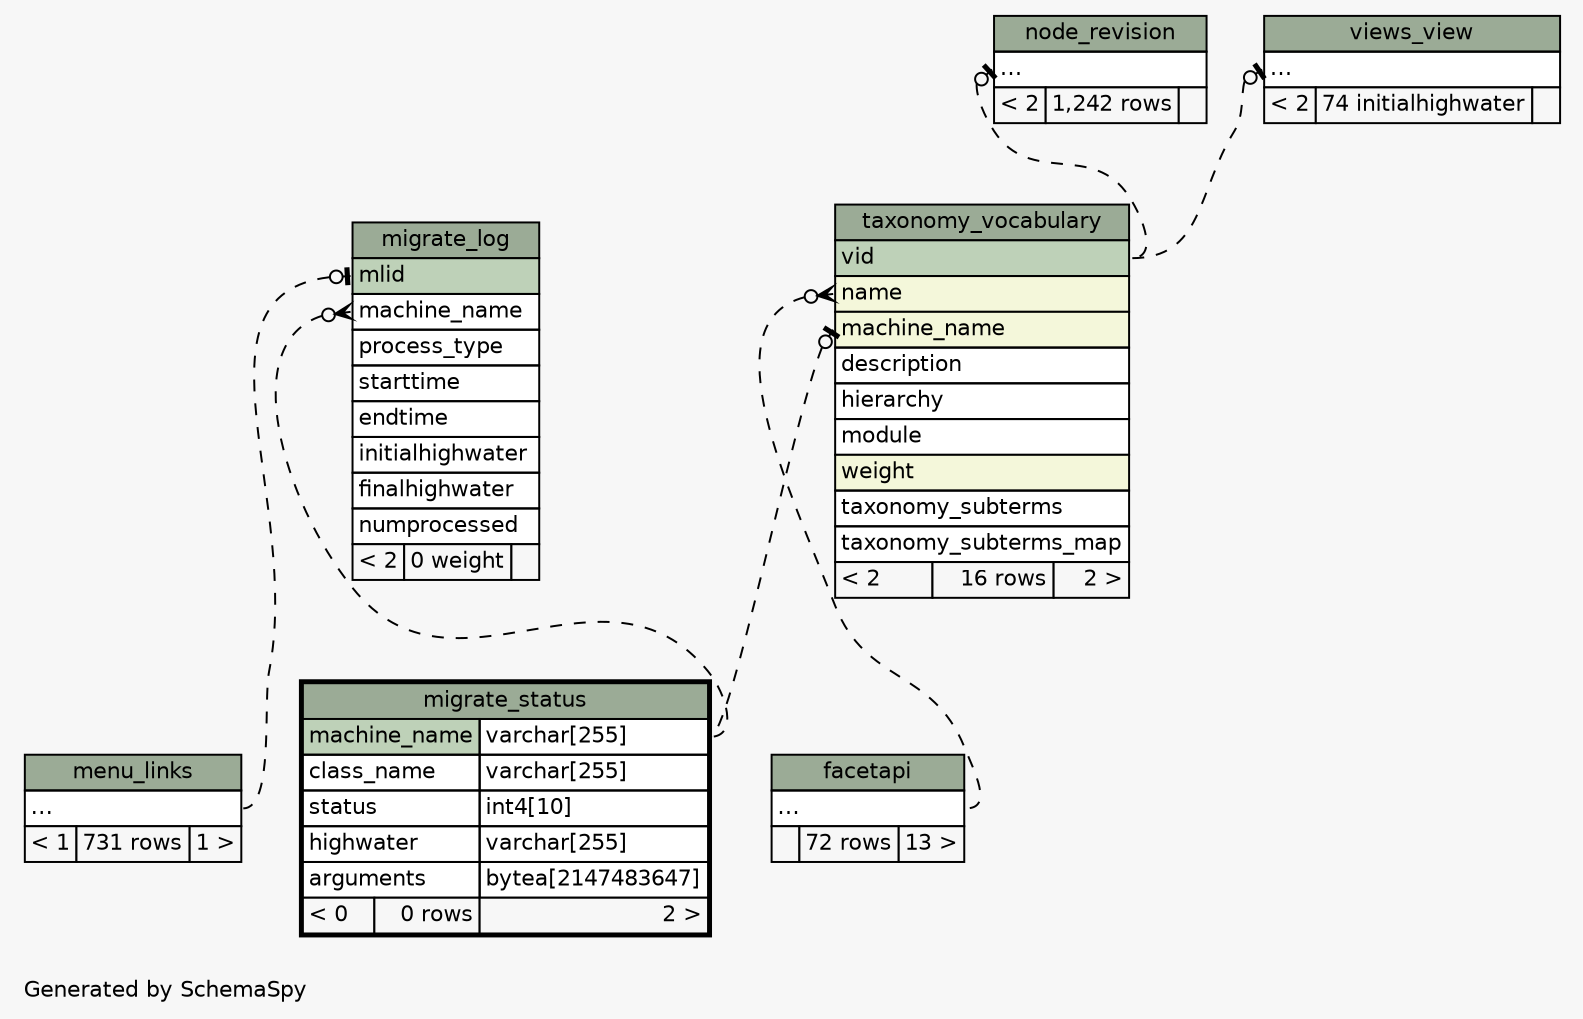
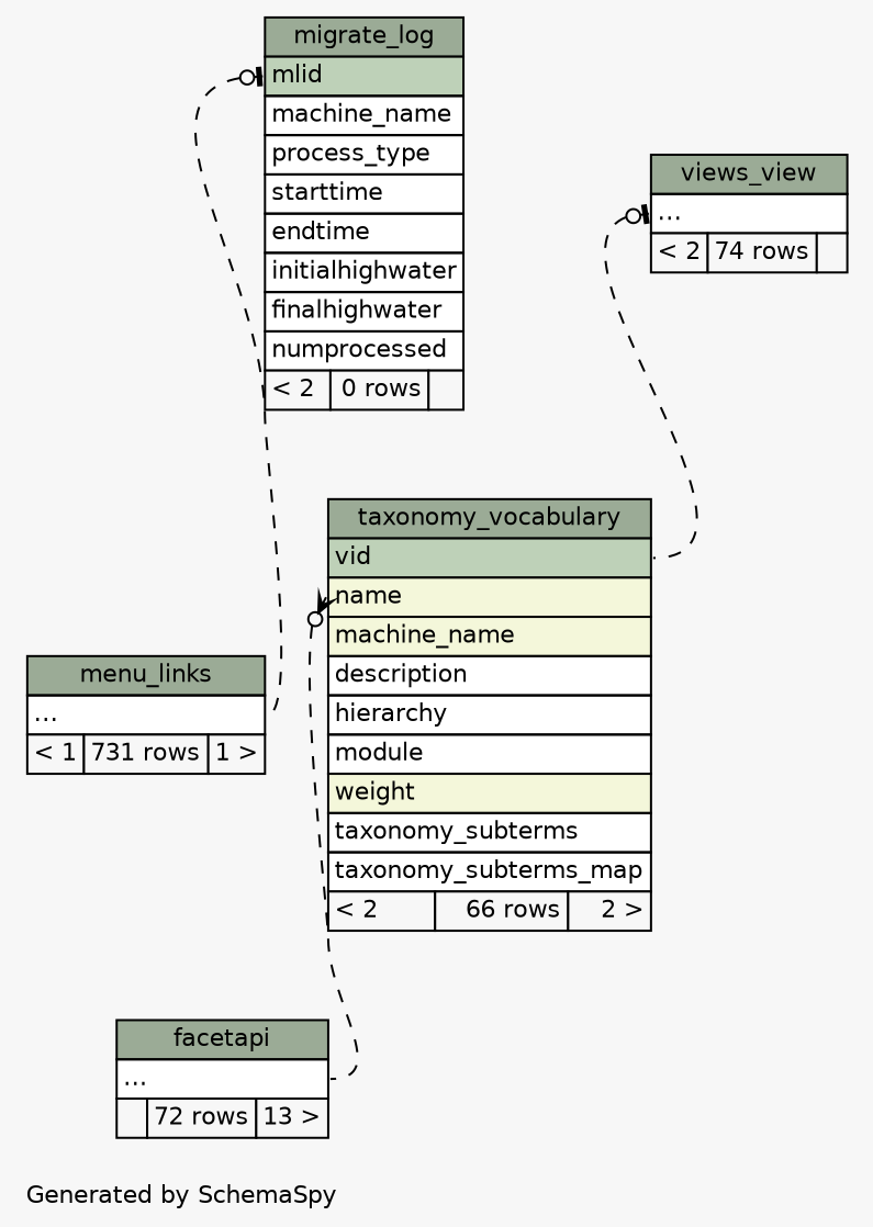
  digraph {
    bgcolor="#f7f7f7"
    fontname=Helvetica
    fontsize=11
    label="\nGenerated by SchemaSpy"
    labeljust=l
    nodesep=0.18
    rankdir=TB
    ranksep=0.46
    node [fontname=Helvetica fontsize=11 shape=plaintext]
    edge [arrowhead=none arrowsize=0.8 arrowtail=teeodot dir=back headport="machine_name.type:e" style=dashed tailport="machine_name:w"]
-   n1 [label=<     <TABLE BORDER="0" CELLBORDER="1" CELLSPACING="0" BGCOLOR="#ffffff">       <TR><TD COLSPAN="3" BGCOLOR="#9bab96" ALIGN="CENTER">migrate_log</TD></TR>       <TR><TD PORT="mlid" COLSPAN="3" BGCOLOR="#bed1b8" ALIGN="LEFT">mlid</TD></TR>       <TR><TD PORT="machine_name" COLSPAN="3" ALIGN="LEFT">machine_name</TD></TR>       <TR><TD PORT="process_type" COLSPAN="3" ALIGN="LEFT">process_type</TD></TR>       <TR><TD PORT="starttime" COLSPAN="3" ALIGN="LEFT">starttime</TD></TR>       <TR><TD PORT="endtime" COLSPAN="3" ALIGN="LEFT">endtime</TD></TR>       <TR><TD PORT="initialhighwater" COLSPAN="3" ALIGN="LEFT">initialhighwater</TD></TR>       <TR><TD PORT="finalhighwater" COLSPAN="3" ALIGN="LEFT">finalhighwater</TD></TR>       <TR><TD PORT="numprocessed" COLSPAN="3" ALIGN="LEFT">numprocessed</TD></TR>       <TR><TD ALIGN="LEFT" BGCOLOR="#f7f7f7">&lt; 2</TD><TD ALIGN="RIGHT" BGCOLOR="#f7f7f7">0 weight</TD><TD ALIGN="RIGHT" BGCOLOR="#f7f7f7">  </TD></TR>     </TABLE>>]
-   n2 [label=<     <TABLE BORDER="2" CELLBORDER="1" CELLSPACING="0" BGCOLOR="#ffffff">       <TR><TD COLSPAN="3" BGCOLOR="#9bab96" ALIGN="CENTER">migrate_status</TD></TR>       <TR><TD PORT="machine_name" COLSPAN="2" BGCOLOR="#bed1b8" ALIGN="LEFT">machine_name</TD><TD PORT="machine_name.type" ALIGN="LEFT">varchar[255]</TD></TR>       <TR><TD PORT="class_name" COLSPAN="2" ALIGN="LEFT">class_name</TD><TD PORT="class_name.type" ALIGN="LEFT">varchar[255]</TD></TR>       <TR><TD PORT="status" COLSPAN="2" ALIGN="LEFT">status</TD><TD PORT="status.type" ALIGN="LEFT">int4[10]</TD></TR>       <TR><TD PORT="highwater" COLSPAN="2" ALIGN="LEFT">highwater</TD><TD PORT="highwater.type" ALIGN="LEFT">varchar[255]</TD></TR>       <TR><TD PORT="arguments" COLSPAN="2" ALIGN="LEFT">arguments</TD><TD PORT="arguments.type" ALIGN="LEFT">bytea[2147483647]</TD></TR>       <TR><TD ALIGN="LEFT" BGCOLOR="#f7f7f7">&lt; 0</TD><TD ALIGN="RIGHT" BGCOLOR="#f7f7f7">0 rows</TD><TD ALIGN="RIGHT" BGCOLOR="#f7f7f7">2 &gt;</TD></TR>     </TABLE>>]
+   n1 [label=<     <TABLE BORDER="0" CELLBORDER="1" CELLSPACING="0" BGCOLOR="#ffffff">       <TR><TD COLSPAN="3" BGCOLOR="#9bab96" ALIGN="CENTER">migrate_log</TD></TR>       <TR><TD PORT="mlid" COLSPAN="3" BGCOLOR="#bed1b8" ALIGN="LEFT">mlid</TD></TR>       <TR><TD PORT="machine_name" COLSPAN="3" ALIGN="LEFT">machine_name</TD></TR>       <TR><TD PORT="process_type" COLSPAN="3" ALIGN="LEFT">process_type</TD></TR>       <TR><TD PORT="starttime" COLSPAN="3" ALIGN="LEFT">starttime</TD></TR>       <TR><TD PORT="endtime" COLSPAN="3" ALIGN="LEFT">endtime</TD></TR>       <TR><TD PORT="initialhighwater" COLSPAN="3" ALIGN="LEFT">initialhighwater</TD></TR>       <TR><TD PORT="finalhighwater" COLSPAN="3" ALIGN="LEFT">finalhighwater</TD></TR>       <TR><TD PORT="numprocessed" COLSPAN="3" ALIGN="LEFT">numprocessed</TD></TR>       <TR><TD ALIGN="LEFT" BGCOLOR="#f7f7f7">&lt; 2</TD><TD ALIGN="RIGHT" BGCOLOR="#f7f7f7">0 rows</TD><TD ALIGN="RIGHT" BGCOLOR="#f7f7f7">  </TD></TR>     </TABLE>>]
    n3 [label=<     <TABLE BORDER="0" CELLBORDER="1" CELLSPACING="0" BGCOLOR="#ffffff">       <TR><TD COLSPAN="3" BGCOLOR="#9bab96" ALIGN="CENTER">menu_links</TD></TR>       <TR><TD PORT="elipses" COLSPAN="3" ALIGN="LEFT">...</TD></TR>       <TR><TD ALIGN="LEFT" BGCOLOR="#f7f7f7">&lt; 1</TD><TD ALIGN="RIGHT" BGCOLOR="#f7f7f7">731 rows</TD><TD ALIGN="RIGHT" BGCOLOR="#f7f7f7">1 &gt;</TD></TR>     </TABLE>>]
-   n4 [label=<     <TABLE BORDER="0" CELLBORDER="1" CELLSPACING="0" BGCOLOR="#ffffff">       <TR><TD COLSPAN="3" BGCOLOR="#9bab96" ALIGN="CENTER">node_revision</TD></TR>       <TR><TD PORT="elipses" COLSPAN="3" ALIGN="LEFT">...</TD></TR>       <TR><TD ALIGN="LEFT" BGCOLOR="#f7f7f7">&lt; 2</TD><TD ALIGN="RIGHT" BGCOLOR="#f7f7f7">1,242 rows</TD><TD ALIGN="RIGHT" BGCOLOR="#f7f7f7">  </TD></TR>     </TABLE>>]
-   n5 [label=<     <TABLE BORDER="0" CELLBORDER="1" CELLSPACING="0" BGCOLOR="#ffffff">       <TR><TD COLSPAN="3" BGCOLOR="#9bab96" ALIGN="CENTER">taxonomy_vocabulary</TD></TR>       <TR><TD PORT="vid" COLSPAN="3" BGCOLOR="#bed1b8" ALIGN="LEFT">vid</TD></TR>       <TR><TD PORT="name" COLSPAN="3" BGCOLOR="#f4f7da" ALIGN="LEFT">name</TD></TR>       <TR><TD PORT="machine_name" COLSPAN="3" BGCOLOR="#f4f7da" ALIGN="LEFT">machine_name</TD></TR>       <TR><TD PORT="description" COLSPAN="3" ALIGN="LEFT">description</TD></TR>       <TR><TD PORT="hierarchy" COLSPAN="3" ALIGN="LEFT">hierarchy</TD></TR>       <TR><TD PORT="module" COLSPAN="3" ALIGN="LEFT">module</TD></TR>       <TR><TD PORT="weight" COLSPAN="3" BGCOLOR="#f4f7da" ALIGN="LEFT">weight</TD></TR>       <TR><TD PORT="taxonomy_subterms" COLSPAN="3" ALIGN="LEFT">taxonomy_subterms</TD></TR>       <TR><TD PORT="taxonomy_subterms_map" COLSPAN="3" ALIGN="LEFT">taxonomy_subterms_map</TD></TR>       <TR><TD ALIGN="LEFT" BGCOLOR="#f7f7f7">&lt; 2</TD><TD ALIGN="RIGHT" BGCOLOR="#f7f7f7">16 rows</TD><TD ALIGN="RIGHT" BGCOLOR="#f7f7f7">2 &gt;</TD></TR>     </TABLE>>]
+   n5 [label=<     <TABLE BORDER="0" CELLBORDER="1" CELLSPACING="0" BGCOLOR="#ffffff">       <TR><TD COLSPAN="3" BGCOLOR="#9bab96" ALIGN="CENTER">taxonomy_vocabulary</TD></TR>       <TR><TD PORT="vid" COLSPAN="3" BGCOLOR="#bed1b8" ALIGN="LEFT">vid</TD></TR>       <TR><TD PORT="name" COLSPAN="3" BGCOLOR="#f4f7da" ALIGN="LEFT">name</TD></TR>       <TR><TD PORT="machine_name" COLSPAN="3" BGCOLOR="#f4f7da" ALIGN="LEFT">machine_name</TD></TR>       <TR><TD PORT="description" COLSPAN="3" ALIGN="LEFT">description</TD></TR>       <TR><TD PORT="hierarchy" COLSPAN="3" ALIGN="LEFT">hierarchy</TD></TR>       <TR><TD PORT="module" COLSPAN="3" ALIGN="LEFT">module</TD></TR>       <TR><TD PORT="weight" COLSPAN="3" BGCOLOR="#f4f7da" ALIGN="LEFT">weight</TD></TR>       <TR><TD PORT="taxonomy_subterms" COLSPAN="3" ALIGN="LEFT">taxonomy_subterms</TD></TR>       <TR><TD PORT="taxonomy_subterms_map" COLSPAN="3" ALIGN="LEFT">taxonomy_subterms_map</TD></TR>       <TR><TD ALIGN="LEFT" BGCOLOR="#f7f7f7">&lt; 2</TD><TD ALIGN="RIGHT" BGCOLOR="#f7f7f7">66 rows</TD><TD ALIGN="RIGHT" BGCOLOR="#f7f7f7">2 &gt;</TD></TR>     </TABLE>>]
    n6 [label=<     <TABLE BORDER="0" CELLBORDER="1" CELLSPACING="0" BGCOLOR="#ffffff">       <TR><TD COLSPAN="3" BGCOLOR="#9bab96" ALIGN="CENTER">facetapi</TD></TR>       <TR><TD PORT="elipses" COLSPAN="3" ALIGN="LEFT">...</TD></TR>       <TR><TD ALIGN="LEFT" BGCOLOR="#f7f7f7">  </TD><TD ALIGN="RIGHT" BGCOLOR="#f7f7f7">72 rows</TD><TD ALIGN="RIGHT" BGCOLOR="#f7f7f7">13 &gt;</TD></TR>     </TABLE>>]
-   n7 [label=<     <TABLE BORDER="0" CELLBORDER="1" CELLSPACING="0" BGCOLOR="#ffffff">       <TR><TD COLSPAN="3" BGCOLOR="#9bab96" ALIGN="CENTER">views_view</TD></TR>       <TR><TD PORT="elipses" COLSPAN="3" ALIGN="LEFT">...</TD></TR>       <TR><TD ALIGN="LEFT" BGCOLOR="#f7f7f7">&lt; 2</TD><TD ALIGN="RIGHT" BGCOLOR="#f7f7f7">74 initialhighwater</TD><TD ALIGN="RIGHT" BGCOLOR="#f7f7f7">  </TD></TR>     </TABLE>>]
-   n1 -> n2 [arrowtail=crowodot]
+   n7 [label=<     <TABLE BORDER="0" CELLBORDER="1" CELLSPACING="0" BGCOLOR="#ffffff">       <TR><TD COLSPAN="3" BGCOLOR="#9bab96" ALIGN="CENTER">views_view</TD></TR>       <TR><TD PORT="elipses" COLSPAN="3" ALIGN="LEFT">...</TD></TR>       <TR><TD ALIGN="LEFT" BGCOLOR="#f7f7f7">&lt; 2</TD><TD ALIGN="RIGHT" BGCOLOR="#f7f7f7">74 rows</TD><TD ALIGN="RIGHT" BGCOLOR="#f7f7f7">  </TD></TR>     </TABLE>>]
    n1 -> n3 [headport="elipses:e" tailport="mlid:w"]
-   n4 -> n5 [headport="vid:e" tailport="elipses:w"]
-   n5 -> n2
    n5 -> n6 [arrowtail=crowodot headport="elipses:e" tailport="name:w"]
    n7 -> n5 [headport="vid:e" tailport="elipses:w"]
  }
